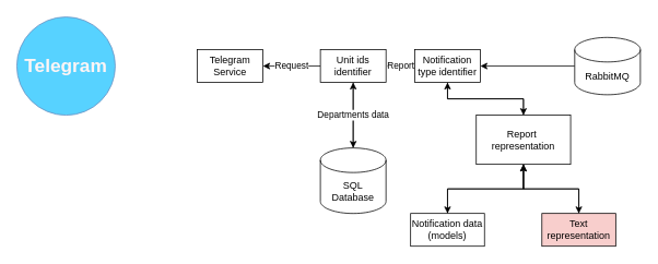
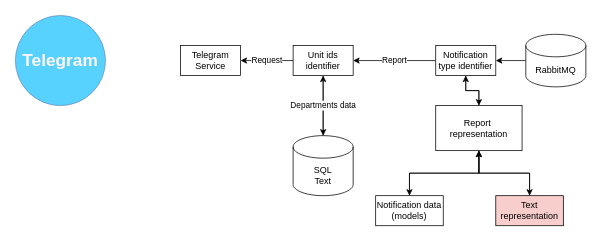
  <mxCell id="0" />
  <mxCell id="1" parent="0" />
  <mxCell id="2" value="Telegram Service" style="rounded=0;whiteSpace=wrap;html=1;" vertex="1" parent="1"><mxGeometry x="240" y="60" width="80" height="40" as="geometry" /></mxCell>
  <mxCell id="3" value="Request" style="edgeStyle=orthogonalEdgeStyle;rounded=0;orthogonalLoop=1;jettySize=auto;html=1;" edge="1" parent="1" source="5" target="2"><mxGeometry relative="1" as="geometry" /></mxCell>
  <mxCell id="4" style="edgeStyle=orthogonalEdgeStyle;rounded=0;orthogonalLoop=1;jettySize=auto;html=1;" edge="1" parent="1" source="5" target="13"><mxGeometry relative="1" as="geometry" /></mxCell>
  <mxCell id="5" value="Unit ids identifier" style="rounded=0;whiteSpace=wrap;html=1;" vertex="1" parent="1"><mxGeometry x="390" y="60" width="80" height="40" as="geometry" /></mxCell>
  <mxCell id="6" value="Report" style="edgeStyle=orthogonalEdgeStyle;rounded=0;orthogonalLoop=1;jettySize=auto;html=1;" edge="1" parent="1" source="8" target="5"><mxGeometry relative="1" as="geometry" /></mxCell>
  <mxCell id="7" style="edgeStyle=orthogonalEdgeStyle;rounded=0;orthogonalLoop=1;jettySize=auto;html=1;" edge="1" parent="1" source="8" target="21"><mxGeometry relative="1" as="geometry" /></mxCell>
- <mxCell id="8" value="Notification type identifier" style="whiteSpace=wrap;html=1;" vertex="1" parent="1"><mxGeometry x="505" y="60" width="80" height="40" as="geometry" /></mxCell>
+ <mxCell id="8" value="Notification type identifier" style="whiteSpace=wrap;html=1;" vertex="1" parent="1"><mxGeometry x="580" y="60" width="80" height="40" as="geometry" /></mxCell>
  <mxCell id="9" style="edgeStyle=orthogonalEdgeStyle;rounded=0;orthogonalLoop=1;jettySize=auto;html=1;" edge="1" parent="1" source="10" target="8"><mxGeometry relative="1" as="geometry"><mxPoint x="690" y="90" as="targetPoint" /></mxGeometry></mxCell>
  <mxCell id="10" value="RabbitMQ" style="shape=cylinder3;whiteSpace=wrap;html=1;boundedLbl=1;backgroundOutline=1;size=15;" vertex="1" parent="1"><mxGeometry x="700" y="45" width="80" height="70" as="geometry" /></mxCell>
  <mxCell id="11" value="&lt;b&gt;&lt;font style=&quot;font-size: 23px;&quot;&gt;Telegram&lt;/font&gt;&lt;/b&gt;" style="ellipse;whiteSpace=wrap;html=1;fillColor=#57D2FF;strokeColor=#6c8ebf;fontSize=19;fontColor=#FFF5F5;" vertex="1" parent="1"><mxGeometry x="20" y="20" width="120" height="120" as="geometry" /></mxCell>
  <mxCell id="12" value="Departments data" style="edgeStyle=orthogonalEdgeStyle;rounded=0;orthogonalLoop=1;jettySize=auto;html=1;" edge="1" parent="1" source="13" target="5"><mxGeometry relative="1" as="geometry" /></mxCell>
- <mxCell id="13" value="SQL&lt;br&gt;Database" style="shape=cylinder3;whiteSpace=wrap;html=1;boundedLbl=1;backgroundOutline=1;size=15;" vertex="1" parent="1"><mxGeometry x="390" y="180" width="80" height="80" as="geometry" /></mxCell>
+ <mxCell id="13" value="SQL&lt;br&gt;Text" style="shape=cylinder3;whiteSpace=wrap;html=1;boundedLbl=1;backgroundOutline=1;size=15;" vertex="1" parent="1"><mxGeometry x="390" y="180" width="80" height="80" as="geometry" /></mxCell>
  <mxCell id="14" style="edgeStyle=orthogonalEdgeStyle;rounded=0;orthogonalLoop=1;jettySize=auto;html=1;" edge="1" parent="1" source="15" target="21"><mxGeometry relative="1" as="geometry" /></mxCell>
  <mxCell id="15" value="Notification data (models)" style="rounded=0;whiteSpace=wrap;html=1;" vertex="1" parent="1"><mxGeometry x="500" y="260" width="90" height="40" as="geometry" /></mxCell>
  <mxCell id="16" style="edgeStyle=orthogonalEdgeStyle;rounded=0;orthogonalLoop=1;jettySize=auto;html=1;" edge="1" parent="1" source="17" target="21"><mxGeometry relative="1" as="geometry" /></mxCell>
  <mxCell id="17" value="Text representation" style="rounded=0;whiteSpace=wrap;html=1;fillColor=#f8cecc;" vertex="1" parent="1"><mxGeometry x="660" y="260" width="90" height="40" as="geometry" /></mxCell>
  <mxCell id="18" style="edgeStyle=orthogonalEdgeStyle;rounded=0;orthogonalLoop=1;jettySize=auto;html=1;" edge="1" parent="1" source="21" target="8"><mxGeometry relative="1" as="geometry" /></mxCell>
  <mxCell id="19" style="edgeStyle=orthogonalEdgeStyle;rounded=0;orthogonalLoop=1;jettySize=auto;html=1;" edge="1" parent="1" source="21" target="17"><mxGeometry relative="1" as="geometry" /></mxCell>
  <mxCell id="20" style="edgeStyle=orthogonalEdgeStyle;rounded=0;orthogonalLoop=1;jettySize=auto;html=1;" edge="1" parent="1" source="21" target="15"><mxGeometry relative="1" as="geometry" /></mxCell>
  <mxCell id="21" value="Report&amp;nbsp;&lt;br&gt;representation" style="rounded=0;whiteSpace=wrap;html=1;" vertex="1" parent="1"><mxGeometry x="580" y="140" width="115" height="60" as="geometry" /></mxCell>
